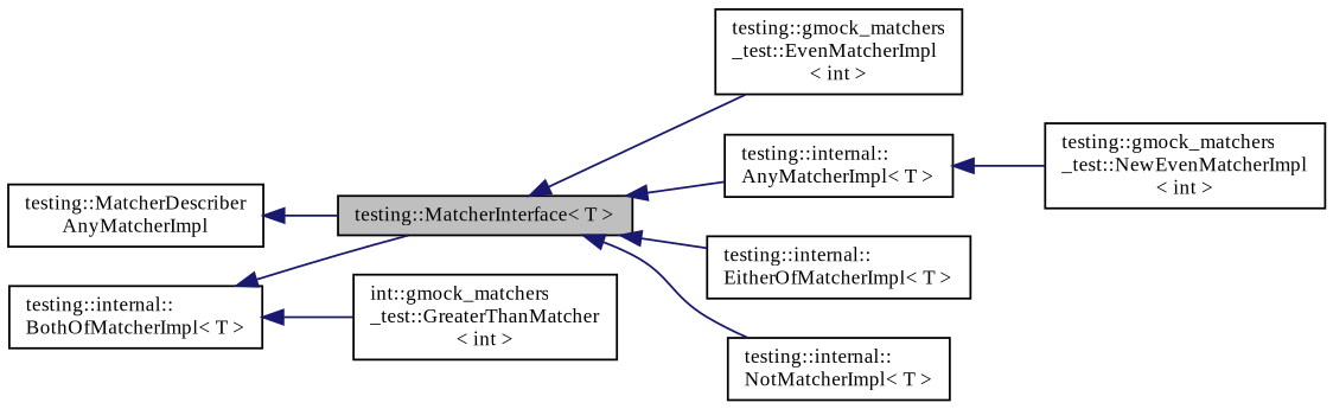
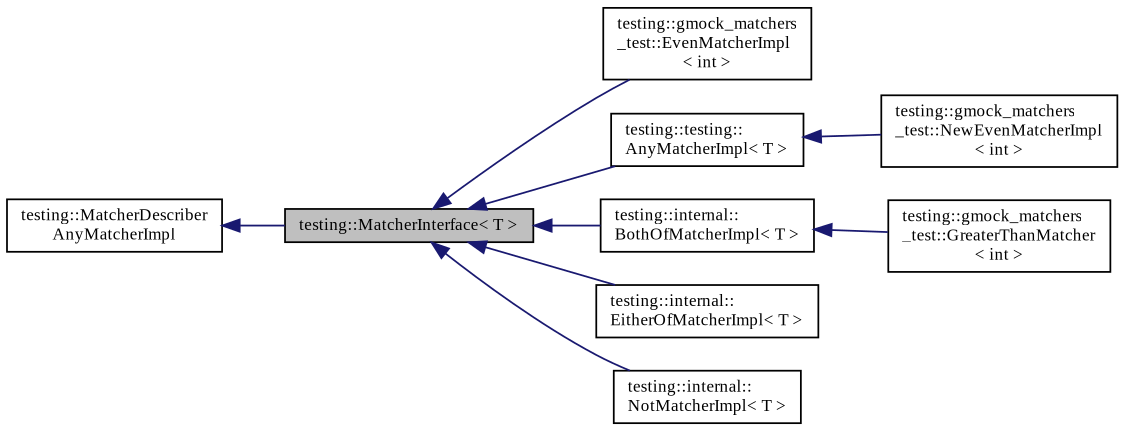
  digraph {
    fontname="Liberation Serif"
    rankdir=LR
    node [color=black fillcolor=white fontname="Liberation Serif" fontsize=10 shape=record style=filled]
    edge [color=midnightblue dir=back fontname="Liberation Serif" fontsize=10 labelfontname=Helvetica labelfontsize=10 style=solid]
    n1 [fillcolor=grey75 fontcolor=black height=0.2 label="testing::MatcherInterface\< T \>" width=0.4]
    n2 [height=0.2 label="testing::gmock_matchers\l_test::EvenMatcherImpl\l\< int \>" width=0.4]
-   n3 [height=0.2 label="testing::internal::\lAnyMatcherImpl\< T \>" width=0.4]
+   n3 [height=0.2 label="testing::testing::\lAnyMatcherImpl\< T \>" width=0.4]
    n4 [height=0.2 label="testing::internal::\lBothOfMatcherImpl\< T \>" width=0.4]
    n5 [height=0.2 label="testing::internal::\lEitherOfMatcherImpl\< T \>" width=0.4]
    n6 [height=0.2 label="testing::internal::\lNotMatcherImpl\< T \>" width=0.4]
-   n7 [height=0.2 label="int::gmock_matchers\l_test::GreaterThanMatcher\l\< int \>" width=0.4]
+   n7 [height=0.2 label="testing::gmock_matchers\l_test::GreaterThanMatcher\l\< int \>" width=0.4]
    n8 [height=0.2 label="testing::gmock_matchers\l_test::NewEvenMatcherImpl\l\< int \>" width=0.4]
    n9 [height=0.2 label="testing::MatcherDescriber\lAnyMatcherImpl" width=0.4]
    n1 -> n2
    n1 -> n3
-   n4 -> n1
+   n1 -> n4
    n1 -> n5
    n1 -> n6
    n3 -> n8
    n4 -> n7
    n9 -> n1
  }
